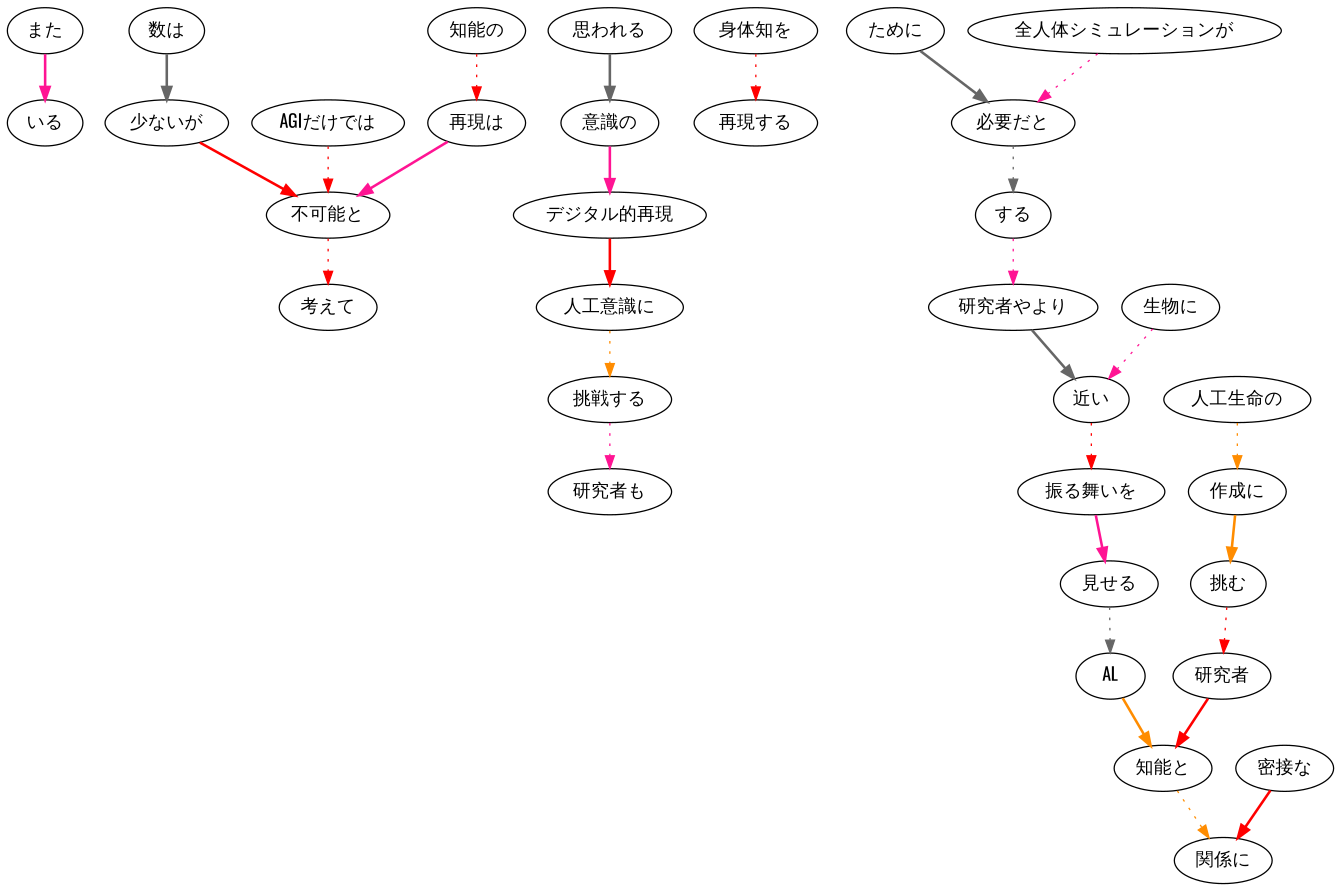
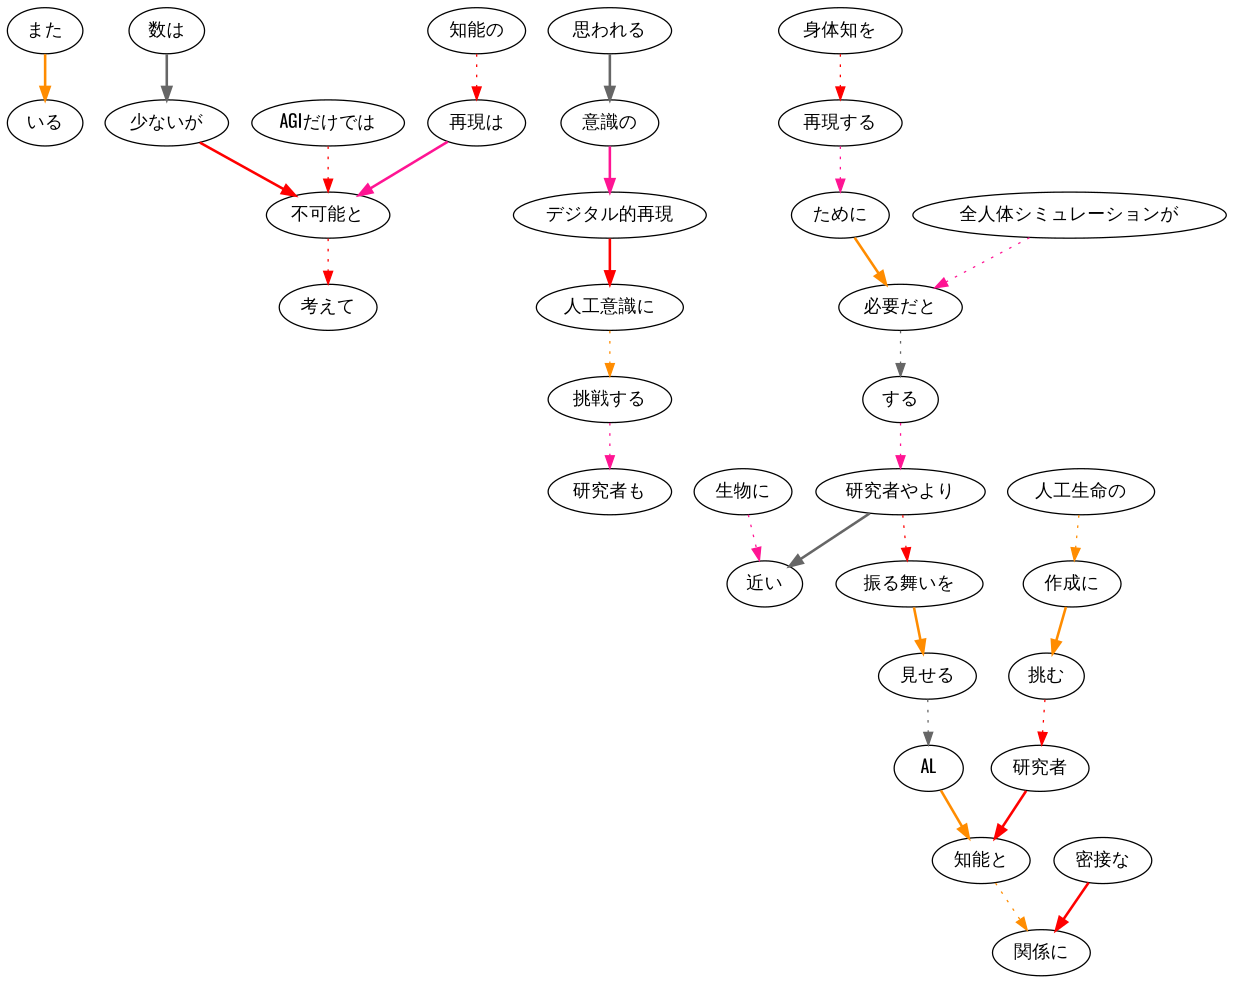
  digraph {
    fontname=Oswald
    node [fontname=Oswald]
    edge [color=red fontname=Oswald style=dotted]
    n1 [label="また"]
    n2 [label="いる"]
    n3 [label="数は"]
    n4 [label="少ないが"]
    n5 [label="不可能と"]
    n6 [label="考えて"]
    n7 [label="AGIだけでは"]
    n8 [label="知能の"]
    n9 [label="再現は"]
    n10 [label="思われる"]
    n11 [label="意識の"]
    n12 [label="身体知を"]
    n13 [label="再現する"]
    n14 [label="ために"]
    n15 [label="必要だと"]
    n16 [label="する"]
    n17 [label="研究者やより"]
    n18 [label="全人体シミュレーションが"]
    n19 [label="近い"]
    n20 [label="振る舞いを"]
    n21 [label="見せる"]
    n22 [label="生物に"]
    n23 [label=AL]
    n24 [label="知能と"]
    n25 [label="関係に"]
    n26 [label="人工生命の"]
    n27 [label="作成に"]
    n28 [label="挑む"]
    n29 [label="研究者"]
    n30 [label="密接な"]
    n31 [label="デジタル的再現"]
    n32 [label="人工意識に"]
    n33 [label="挑戦する"]
    n34 [label="研究者も"]
-   n1 -> n2 [color=deeppink style=bold]
+   n1 -> n2 [color=darkorange style=bold]
    n3 -> n4 [color=gray40 style=bold]
    n4 -> n5 [style=bold]
    n5 -> n6
    n7 -> n5
    n8 -> n9
    n9 -> n5 [color=deeppink style=bold]
    n10 -> n11 [color=gray40 style=bold]
    n11 -> n31 [color=deeppink style=bold]
    n12 -> n13
-   n14 -> n15 [color=gray40 style=bold]
+   n13 -> n14 [color=deeppink]
+   n14 -> n15 [color=darkorange style=bold]
    n15 -> n16 [color=gray40]
    n16 -> n17 [color=deeppink]
    n17 -> n19 [color=gray40 style=bold]
    n18 -> n15 [color=deeppink]
-   n19 -> n20
-   n20 -> n21 [color=deeppink style=bold]
+   n17 -> n20
+   n20 -> n21 [color=darkorange style=bold]
    n21 -> n23 [color=gray40]
    n22 -> n19 [color=deeppink]
    n23 -> n24 [color=darkorange style=bold]
    n24 -> n25 [color=darkorange]
    n26 -> n27 [color=darkorange]
    n27 -> n28 [color=darkorange style=bold]
    n28 -> n29
    n29 -> n24 [style=bold]
    n30 -> n25 [style=bold]
    n31 -> n32 [style=bold]
    n32 -> n33 [color=darkorange]
    n33 -> n34 [color=deeppink]
  }
